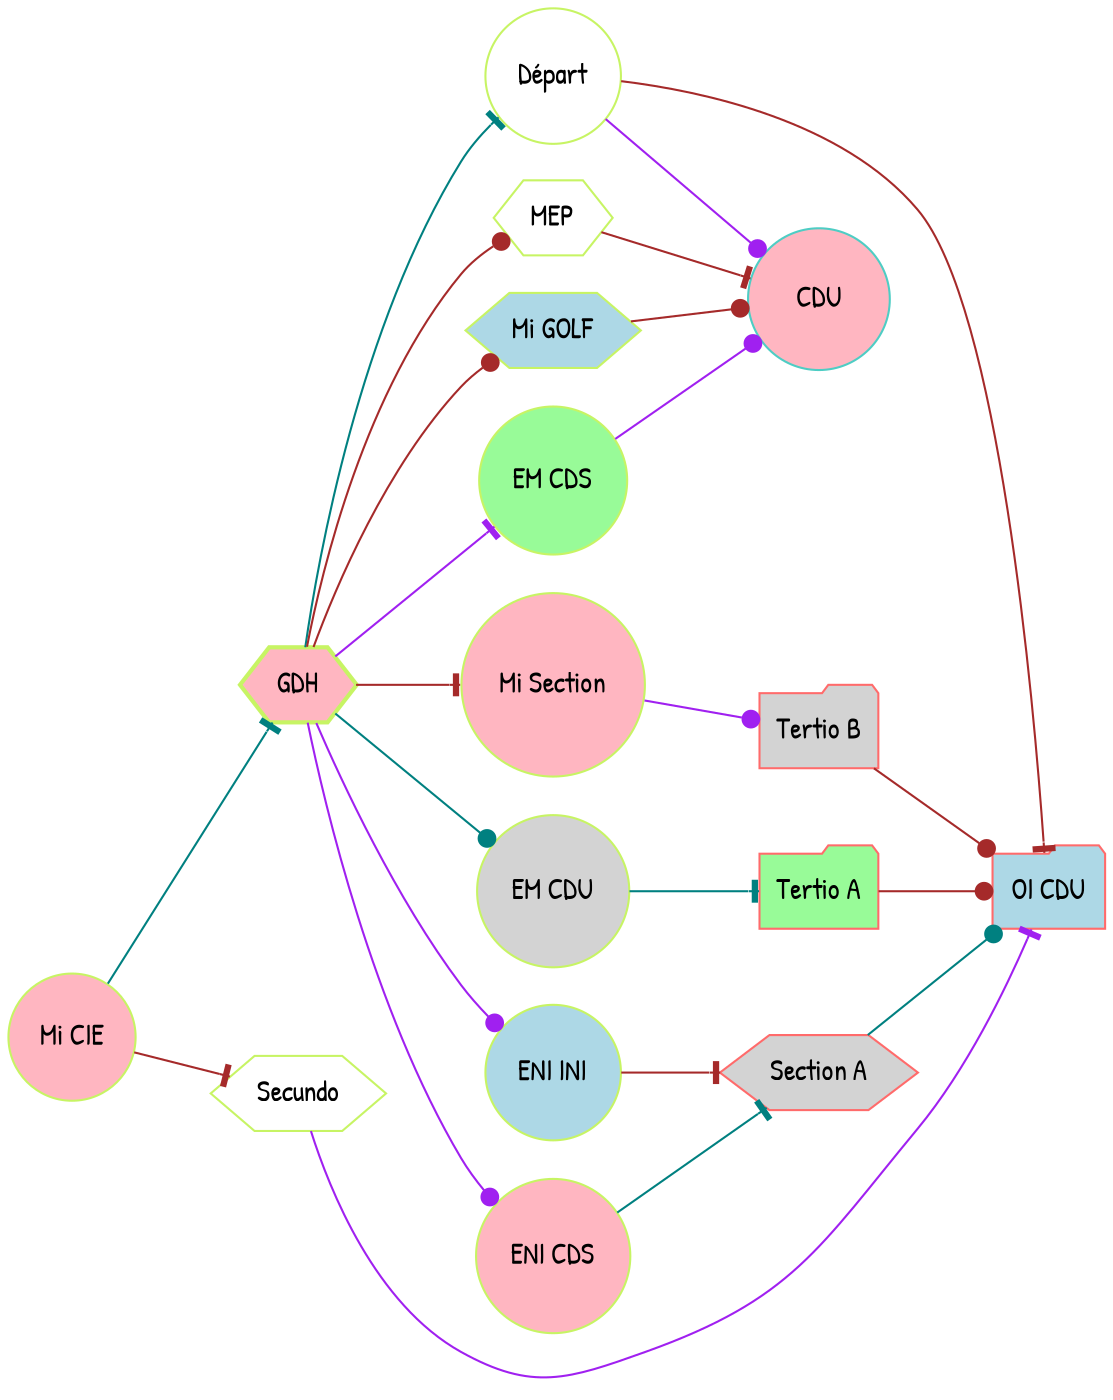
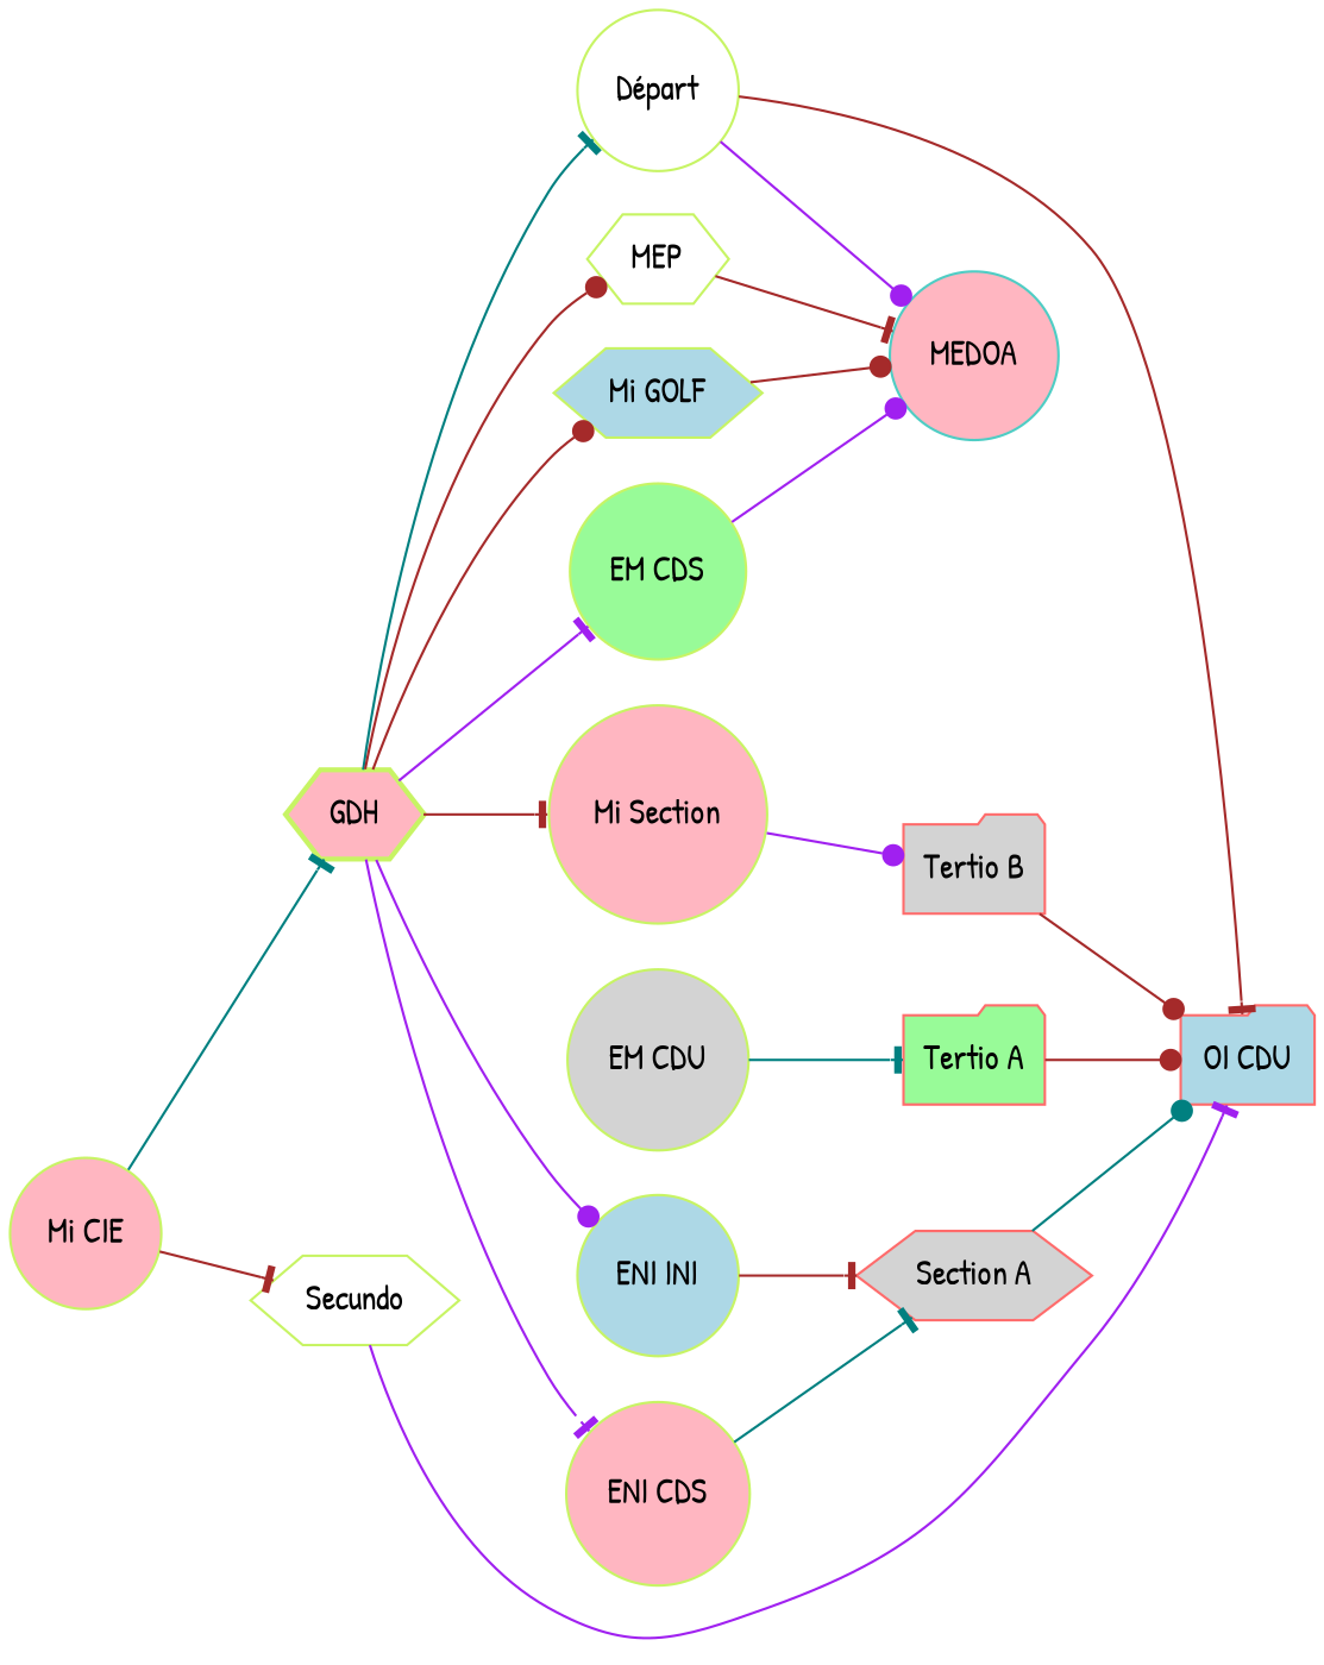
  digraph {
    fontname="Patrick Hand"
    ordering=out
    rankdir=LR
    node [color="#C7F464" fillcolor=lightpink fontname="Patrick Hand" shape=circle style=filled]
    edge [arrowhead=dot color=brown fontname="Patrick Hand"]
    GDH [shape=hexagon style="bold,filled"]
    "Départ" [fillcolor=white]
    MEP [fillcolor=white shape=hexagon]
    "Mi GOLF" [fillcolor=lightblue shape=hexagon]
    "EM CDS" [fillcolor=palegreen]
    "Mi Section"
    "EM CDU" [fillcolor=lightgrey]
    "ENI INI" [fillcolor=lightblue]
    n9 [label="ENI CDS"]
    "OI CDU" [color="#FF6B6B" fillcolor=lightblue shape=folder]
-   MEDOA [color="#4ECDC4" label=CDU]
+   MEDOA [color="#4ECDC4"]
    "Tertio B" [color="#FF6B6B" fillcolor=lightgrey shape=folder]
    "Tertio A" [color="#FF6B6B" fillcolor=palegreen shape=folder]
    "Mi CIE"
    Secundo [fillcolor=white shape=hexagon]
    n16 [color="#FF6B6B" fillcolor=lightgrey label="Section A" shape=hexagon]
    GDH -> "Départ" [arrowhead=tee color=teal]
    GDH -> MEP
    GDH -> "Mi GOLF"
    GDH -> "EM CDS" [arrowhead=tee color=purple]
    GDH -> "Mi Section" [arrowhead=tee]
-   GDH -> "EM CDU" [color=teal]
    GDH -> "ENI INI" [color=purple]
-   GDH -> n9 [color=purple]
+   GDH -> n9 [arrowhead=tee color=purple]
    "Départ" -> "OI CDU" [arrowhead=tee]
    "Départ" -> MEDOA [color=purple]
    MEP -> MEDOA [arrowhead=tee]
    "Mi GOLF" -> MEDOA
    "EM CDS" -> MEDOA [color=purple]
    "Mi Section" -> "Tertio B" [color=purple]
    "EM CDU" -> "Tertio A" [arrowhead=tee color=teal]
    "ENI INI" -> n16 [arrowhead=tee]
    n9 -> n16 [arrowhead=tee color=teal]
    "Tertio B" -> "OI CDU"
    "Tertio A" -> "OI CDU"
    "Mi CIE" -> GDH [arrowhead=tee color=teal]
    "Mi CIE" -> Secundo [arrowhead=tee]
    Secundo -> "OI CDU" [arrowhead=tee color=purple]
    n16 -> "OI CDU" [color=teal]
  }
